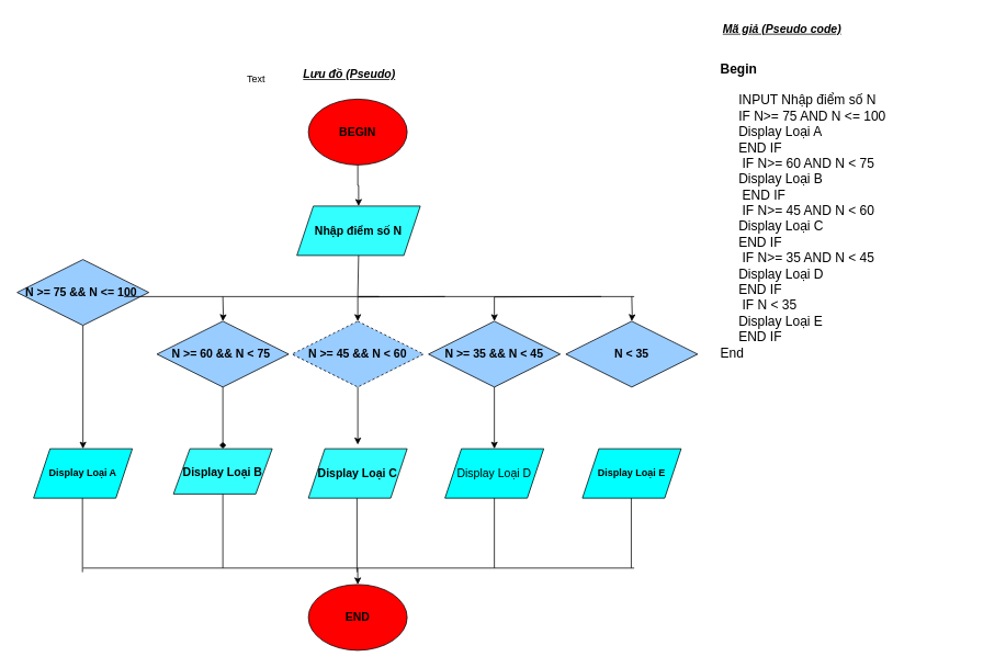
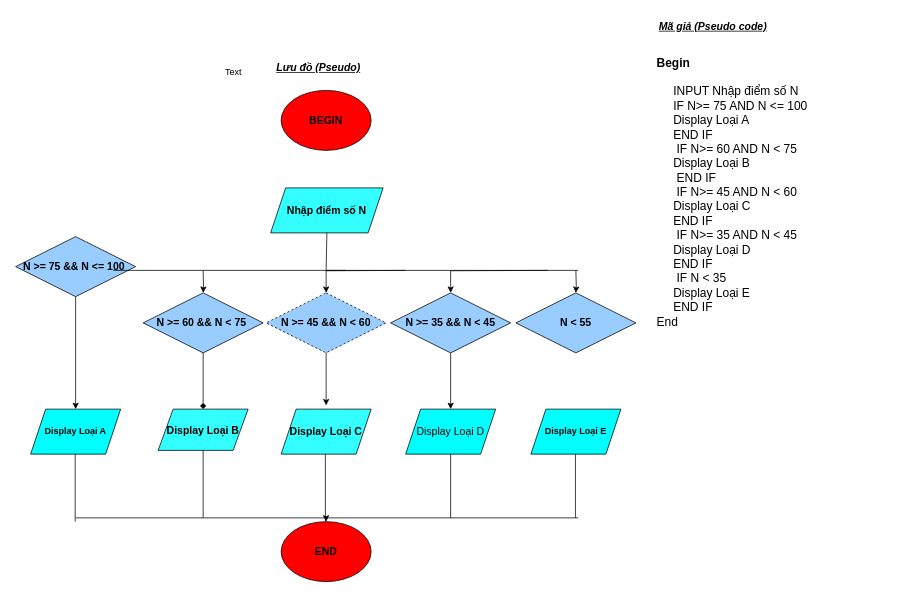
  <mxCell id="0" />
  <mxCell id="1" parent="0" />
- <mxCell id="2" style="edgeStyle=orthogonalEdgeStyle;rounded=0;orthogonalLoop=1;jettySize=auto;html=1;" edge="1" parent="1" source="3" target="4"><mxGeometry relative="1" as="geometry" /></mxCell>
  <mxCell id="3" value="&lt;font style=&quot;font-size: 14px&quot;&gt;&lt;b&gt;BEGIN&lt;/b&gt;&lt;/font&gt;" style="ellipse;whiteSpace=wrap;html=1;fillColor=#FF0000;" vertex="1" parent="1"><mxGeometry x="374" y="120" width="120" height="80" as="geometry" /></mxCell>
  <mxCell id="4" value="&lt;b&gt;&lt;font style=&quot;font-size: 14px&quot;&gt;Nhập điểm số N&lt;/font&gt;&lt;/b&gt;" style="shape=parallelogram;perimeter=parallelogramPerimeter;whiteSpace=wrap;html=1;fixedSize=1;fillColor=#33FFFF;" vertex="1" parent="1"><mxGeometry x="360" y="250" width="150" height="60" as="geometry" /></mxCell>
  <mxCell id="5" style="edgeStyle=orthogonalEdgeStyle;rounded=0;orthogonalLoop=1;jettySize=auto;html=1;" edge="1" parent="1" target="7"><mxGeometry relative="1" as="geometry"><mxPoint x="150" y="360" as="sourcePoint" /><Array as="points"><mxPoint x="100" y="360" /></Array></mxGeometry></mxCell>
  <mxCell id="6" style="edgeStyle=orthogonalEdgeStyle;rounded=0;orthogonalLoop=1;jettySize=auto;html=1;entryX=0.5;entryY=0;entryDx=0;entryDy=0;" edge="1" parent="1" source="7" target="22"><mxGeometry relative="1" as="geometry" /></mxCell>
  <mxCell id="7" value="&lt;b&gt;&lt;font style=&quot;font-size: 14px&quot;&gt;N &amp;gt;= 75 &amp;amp;&amp;amp; N &amp;lt;= 100&amp;nbsp;&lt;/font&gt;&lt;/b&gt;" style="rhombus;whiteSpace=wrap;html=1;fillColor=#99CCFF;" vertex="1" parent="1"><mxGeometry x="20" y="315" width="160" height="80" as="geometry" /></mxCell>
  <mxCell id="8" style="edgeStyle=orthogonalEdgeStyle;rounded=0;orthogonalLoop=1;jettySize=auto;html=1;" edge="1" parent="1" target="10"><mxGeometry relative="1" as="geometry"><mxPoint x="270" y="360" as="sourcePoint" /></mxGeometry></mxCell>
  <mxCell id="9" style="edgeStyle=orthogonalEdgeStyle;rounded=0;orthogonalLoop=1;jettySize=auto;html=1;entryX=0.5;entryY=0;entryDx=0;entryDy=0;endArrow=diamond;" edge="1" parent="1" source="10" target="23"><mxGeometry relative="1" as="geometry" /></mxCell>
  <mxCell id="10" value="&lt;font style=&quot;font-size: 14px&quot;&gt;&lt;b&gt;N &amp;gt;= 60 &amp;amp;&amp;amp; N &amp;lt; 75&amp;nbsp;&lt;/b&gt;&lt;/font&gt;" style="rhombus;whiteSpace=wrap;html=1;fillColor=#99CCFF;" vertex="1" parent="1"><mxGeometry x="190" y="390" width="160" height="80" as="geometry" /></mxCell>
  <mxCell id="11" style="edgeStyle=orthogonalEdgeStyle;rounded=0;orthogonalLoop=1;jettySize=auto;html=1;" edge="1" parent="1" target="12"><mxGeometry relative="1" as="geometry"><mxPoint x="540" y="360" as="sourcePoint" /></mxGeometry></mxCell>
  <mxCell id="12" value="&lt;font style=&quot;font-size: 14px&quot;&gt;&lt;b&gt;N &amp;gt;= 45 &amp;amp;&amp;amp; N &amp;lt; 60&lt;/b&gt;&lt;/font&gt;" style="rhombus;whiteSpace=wrap;html=1;fillColor=#99CCFF;dashed=1;" vertex="1" parent="1"><mxGeometry x="354" y="390" width="160" height="80" as="geometry" /></mxCell>
  <mxCell id="13" style="edgeStyle=orthogonalEdgeStyle;rounded=0;orthogonalLoop=1;jettySize=auto;html=1;" edge="1" parent="1" target="15"><mxGeometry relative="1" as="geometry"><mxPoint x="730" y="360" as="sourcePoint" /></mxGeometry></mxCell>
  <mxCell id="14" style="edgeStyle=orthogonalEdgeStyle;rounded=0;orthogonalLoop=1;jettySize=auto;html=1;" edge="1" parent="1" source="15" target="25"><mxGeometry relative="1" as="geometry" /></mxCell>
  <mxCell id="15" value="&lt;font style=&quot;font-size: 14px&quot;&gt;&lt;b&gt;N &amp;gt;= 35 &amp;amp;&amp;amp; N &amp;lt; 45&lt;/b&gt;&lt;/font&gt;" style="rhombus;whiteSpace=wrap;html=1;fillColor=#99CCFF;" vertex="1" parent="1"><mxGeometry x="520" y="390" width="160" height="80" as="geometry" /></mxCell>
  <mxCell id="16" value="" style="endArrow=none;html=1;exitX=0.5;exitY=1;exitDx=0;exitDy=0;" edge="1" parent="1" source="4"><mxGeometry width="50" height="50" relative="1" as="geometry"><mxPoint x="470" y="510" as="sourcePoint" /><mxPoint x="434" y="360" as="targetPoint" /></mxGeometry></mxCell>
  <mxCell id="17" value="" style="endArrow=none;html=1;" edge="1" parent="1"><mxGeometry width="50" height="50" relative="1" as="geometry"><mxPoint x="150" y="360" as="sourcePoint" /><mxPoint x="460" y="360" as="targetPoint" /></mxGeometry></mxCell>
  <mxCell id="18" value="" style="endArrow=none;html=1;" edge="1" parent="1"><mxGeometry width="50" height="50" relative="1" as="geometry"><mxPoint x="435" y="360" as="sourcePoint" /><mxPoint x="770" y="360" as="targetPoint" /></mxGeometry></mxCell>
  <mxCell id="19" style="edgeStyle=orthogonalEdgeStyle;rounded=0;orthogonalLoop=1;jettySize=auto;html=1;" edge="1" parent="1" target="20"><mxGeometry relative="1" as="geometry"><mxPoint x="767" y="360" as="sourcePoint" /></mxGeometry></mxCell>
- <mxCell id="20" value="&lt;font style=&quot;font-size: 14px&quot;&gt;&lt;b&gt;N &amp;lt; 35&lt;/b&gt;&lt;/font&gt;" style="rhombus;whiteSpace=wrap;html=1;fillColor=#99CCFF;" vertex="1" parent="1"><mxGeometry x="687" y="390" width="160" height="80" as="geometry" /></mxCell>
+ <mxCell id="20" value="&lt;font style=&quot;font-size: 14px&quot;&gt;&lt;b&gt;N &amp;lt; 55&lt;/b&gt;&lt;/font&gt;" style="rhombus;whiteSpace=wrap;html=1;fillColor=#99CCFF;" vertex="1" parent="1"><mxGeometry x="687" y="390" width="160" height="80" as="geometry" /></mxCell>
  <mxCell id="21" value="" style="endArrow=classic;html=1;exitX=0.5;exitY=1;exitDx=0;exitDy=0;" edge="1" parent="1" source="12"><mxGeometry width="50" height="50" relative="1" as="geometry"><mxPoint x="420" y="590" as="sourcePoint" /><mxPoint x="434" y="540" as="targetPoint" /></mxGeometry></mxCell>
  <mxCell id="22" value="&lt;b&gt;Display Loại A&lt;/b&gt;" style="shape=parallelogram;perimeter=parallelogramPerimeter;whiteSpace=wrap;html=1;fixedSize=1;fillColor=#00FFFF;" vertex="1" parent="1"><mxGeometry x="40" y="545" width="120" height="60" as="geometry" /></mxCell>
  <mxCell id="23" value="&lt;font style=&quot;font-size: 14px&quot;&gt;&lt;b&gt;Display Loại B&lt;/b&gt;&lt;/font&gt;" style="shape=parallelogram;perimeter=parallelogramPerimeter;whiteSpace=wrap;html=1;fixedSize=1;fillColor=#33FFFF;" vertex="1" parent="1"><mxGeometry x="210" y="545" width="120" height="55" as="geometry" /></mxCell>
  <mxCell id="24" value="&lt;font style=&quot;font-size: 14px&quot;&gt;&lt;b&gt;Display Loại C&lt;/b&gt;&lt;/font&gt;" style="shape=parallelogram;perimeter=parallelogramPerimeter;whiteSpace=wrap;html=1;fixedSize=1;fillColor=#33FFFF;" vertex="1" parent="1"><mxGeometry x="374" y="545" width="120" height="60" as="geometry" /></mxCell>
  <mxCell id="25" value="&lt;font style=&quot;font-size: 14px&quot;&gt;Display Loại D&lt;/font&gt;" style="shape=parallelogram;perimeter=parallelogramPerimeter;whiteSpace=wrap;html=1;fixedSize=1;fillColor=#00FFFF;" vertex="1" parent="1"><mxGeometry x="540" y="545" width="120" height="60" as="geometry" /></mxCell>
  <mxCell id="26" value="&lt;b&gt;Display Loại E&lt;/b&gt;" style="shape=parallelogram;perimeter=parallelogramPerimeter;whiteSpace=wrap;html=1;fixedSize=1;fillColor=#00FFFF;" vertex="1" parent="1"><mxGeometry x="707" y="545" width="120" height="60" as="geometry" /></mxCell>
  <mxCell id="27" style="edgeStyle=orthogonalEdgeStyle;rounded=0;orthogonalLoop=1;jettySize=auto;html=1;exitX=0.5;exitY=0;exitDx=0;exitDy=0;entryX=0.5;entryY=0;entryDx=0;entryDy=0;" edge="1" parent="1" target="28"><mxGeometry relative="1" as="geometry"><mxPoint x="433.941" y="690" as="sourcePoint" /></mxGeometry></mxCell>
- <mxCell id="28" value="&lt;font style=&quot;font-size: 14px&quot;&gt;&lt;b&gt;END&lt;/b&gt;&lt;/font&gt;" style="ellipse;whiteSpace=wrap;html=1;fillColor=#FF0000;" vertex="1" parent="1"><mxGeometry x="374" y="710" width="120" height="80" as="geometry" /></mxCell>
+ <mxCell id="28" value="&lt;font style=&quot;font-size: 14px&quot;&gt;&lt;b&gt;END&lt;/b&gt;&lt;/font&gt;" style="ellipse;whiteSpace=wrap;html=1;fillColor=#FF0000;" vertex="1" parent="1"><mxGeometry x="374" y="695" width="120" height="80" as="geometry" /></mxCell>
  <mxCell id="29" value="" style="endArrow=none;html=1;entryX=0.5;entryY=1;entryDx=0;entryDy=0;" edge="1" parent="1" target="25"><mxGeometry width="50" height="50" relative="1" as="geometry"><mxPoint x="600" y="690" as="sourcePoint" /><mxPoint x="640" y="610" as="targetPoint" /></mxGeometry></mxCell>
  <mxCell id="30" value="" style="endArrow=none;html=1;entryX=0.5;entryY=1;entryDx=0;entryDy=0;" edge="1" parent="1" target="23"><mxGeometry width="50" height="50" relative="1" as="geometry"><mxPoint x="270" y="690" as="sourcePoint" /><mxPoint x="640" y="610" as="targetPoint" /></mxGeometry></mxCell>
  <mxCell id="31" value="" style="endArrow=none;html=1;entryX=0.5;entryY=1;entryDx=0;entryDy=0;" edge="1" parent="1"><mxGeometry width="50" height="50" relative="1" as="geometry"><mxPoint x="433" y="695" as="sourcePoint" /><mxPoint x="433" y="605" as="targetPoint" /></mxGeometry></mxCell>
  <mxCell id="32" value="" style="endArrow=none;html=1;entryX=0.5;entryY=1;entryDx=0;entryDy=0;" edge="1" parent="1"><mxGeometry width="50" height="50" relative="1" as="geometry"><mxPoint x="766.41" y="690" as="sourcePoint" /><mxPoint x="766.41" y="605" as="targetPoint" /></mxGeometry></mxCell>
  <mxCell id="33" value="" style="endArrow=none;html=1;entryX=0.5;entryY=1;entryDx=0;entryDy=0;" edge="1" parent="1"><mxGeometry width="50" height="50" relative="1" as="geometry"><mxPoint x="99.41" y="695" as="sourcePoint" /><mxPoint x="99.41" y="605" as="targetPoint" /></mxGeometry></mxCell>
  <mxCell id="34" value="" style="endArrow=none;html=1;" edge="1" parent="1"><mxGeometry width="50" height="50" relative="1" as="geometry"><mxPoint x="100" y="690" as="sourcePoint" /><mxPoint x="770" y="690" as="targetPoint" /></mxGeometry></mxCell>
  <mxCell id="35" value="&lt;font style=&quot;font-size: 14px&quot;&gt;&lt;b&gt;&lt;i&gt;&lt;u&gt;Lưu đồ (Pseudo)&lt;/u&gt;&lt;/i&gt;&lt;/b&gt;&lt;/font&gt;" style="text;html=1;strokeColor=none;fillColor=none;align=center;verticalAlign=middle;whiteSpace=wrap;rounded=0;" vertex="1" parent="1"><mxGeometry x="354" y="80" width="140" height="20" as="geometry" /></mxCell>
  <mxCell id="36" value="&lt;b&gt;&lt;i&gt;&lt;u&gt;&lt;font style=&quot;font-size: 14px&quot;&gt;Mã giả (Pseudo code)&lt;/font&gt;&lt;/u&gt;&lt;/i&gt;&lt;/b&gt;" style="text;html=1;strokeColor=none;fillColor=none;align=center;verticalAlign=middle;whiteSpace=wrap;rounded=0;" vertex="1" parent="1"><mxGeometry x="860" y="20" width="180" height="30" as="geometry" /></mxCell>
  <mxCell id="37" value="&lt;h1&gt;&lt;font size=&quot;3&quot;&gt;Begin&lt;/font&gt;&lt;/h1&gt;&lt;div&gt;&lt;font size=&quot;3&quot;&gt;&amp;nbsp; &amp;nbsp; &amp;nbsp;INPUT Nhập điểm số N&lt;/font&gt;&lt;/div&gt;&lt;div&gt;&lt;font size=&quot;3&quot;&gt;&amp;nbsp; &amp;nbsp; &amp;nbsp;IF N&amp;gt;= 75 AND N &amp;lt;= 100&lt;/font&gt;&lt;/div&gt;&lt;div&gt;&lt;font size=&quot;3&quot;&gt;&amp;nbsp; &amp;nbsp; &amp;nbsp;Display Loại A&lt;/font&gt;&lt;/div&gt;&lt;div&gt;&lt;font size=&quot;3&quot;&gt;&amp;nbsp; &amp;nbsp; &amp;nbsp;END IF&lt;/font&gt;&lt;/div&gt;&lt;div&gt;&lt;font size=&quot;3&quot;&gt;&amp;nbsp; &amp;nbsp; &amp;nbsp;&lt;/font&gt;&lt;span style=&quot;font-size: medium&quot;&gt;&amp;nbsp;IF N&amp;gt;= 60 AND N &amp;lt; 75&lt;/span&gt;&lt;/div&gt;&lt;div&gt;&lt;font size=&quot;3&quot;&gt;&amp;nbsp; &amp;nbsp; &amp;nbsp;Display Loại B&lt;/font&gt;&lt;/div&gt;&lt;div&gt;&lt;font size=&quot;3&quot;&gt;&amp;nbsp; &amp;nbsp; &amp;nbsp; END IF&lt;/font&gt;&lt;/div&gt;&lt;div&gt;&lt;font size=&quot;3&quot;&gt;&amp;nbsp; &amp;nbsp; &amp;nbsp;&lt;/font&gt;&lt;span style=&quot;font-size: medium&quot;&gt;&amp;nbsp;IF N&amp;gt;= 45 AND N &amp;lt; 60&lt;/span&gt;&lt;/div&gt;&lt;div&gt;&lt;font size=&quot;3&quot;&gt;&amp;nbsp; &amp;nbsp; &amp;nbsp;Display Loại C&lt;/font&gt;&lt;/div&gt;&lt;div&gt;&lt;font size=&quot;3&quot;&gt;&amp;nbsp; &amp;nbsp; &amp;nbsp;END IF&lt;/font&gt;&lt;/div&gt;&lt;div&gt;&lt;font size=&quot;3&quot;&gt;&amp;nbsp; &amp;nbsp; &amp;nbsp;&lt;/font&gt;&lt;span style=&quot;font-size: medium&quot;&gt;&amp;nbsp;IF N&amp;gt;= 35 AND N &amp;lt; 45&lt;/span&gt;&lt;/div&gt;&lt;div&gt;&lt;font size=&quot;3&quot;&gt;&amp;nbsp; &amp;nbsp; &amp;nbsp;Display Loại D&lt;/font&gt;&lt;/div&gt;&lt;div&gt;&lt;font size=&quot;3&quot;&gt;&amp;nbsp; &amp;nbsp; &amp;nbsp;END IF&lt;/font&gt;&lt;/div&gt;&lt;div&gt;&lt;font size=&quot;3&quot;&gt;&amp;nbsp; &amp;nbsp; &amp;nbsp;&lt;/font&gt;&lt;span style=&quot;font-size: medium&quot;&gt;&amp;nbsp;IF N &amp;lt; 35&lt;/span&gt;&lt;/div&gt;&lt;div&gt;&lt;font size=&quot;3&quot;&gt;&amp;nbsp; &amp;nbsp; &amp;nbsp;Display Loại E&lt;/font&gt;&lt;/div&gt;&lt;div&gt;&lt;font size=&quot;3&quot;&gt;&amp;nbsp; &amp;nbsp; &amp;nbsp;END IF&lt;/font&gt;&lt;/div&gt;&lt;div&gt;&lt;font size=&quot;3&quot;&gt;End&lt;/font&gt;&lt;/div&gt;&lt;div&gt;&lt;font size=&quot;3&quot;&gt;&lt;br&gt;&lt;/font&gt;&lt;/div&gt;" style="text;html=1;strokeColor=none;fillColor=none;spacing=5;spacingTop=-20;whiteSpace=wrap;overflow=hidden;rounded=0;" vertex="1" parent="1"><mxGeometry x="870" y="61" width="330" height="400" as="geometry" /></mxCell>
  <mxCell id="38" value="Text" style="text;html=1;align=center;verticalAlign=middle;resizable=0;points=[];autosize=1;" vertex="1" parent="1"><mxGeometry x="290" y="86" width="40" height="20" as="geometry" /></mxCell>
